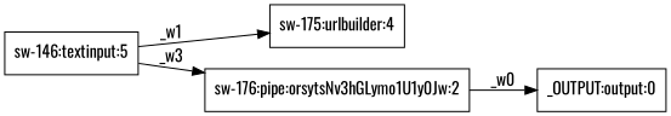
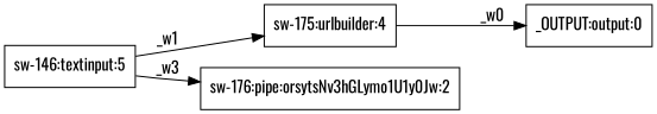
  digraph {
    fontname=Oswald
    rankdir=LR
    node [fontname=Oswald shape=box]
    edge [fontname=Oswald]
    n1 [label="_OUTPUT:output:0"]
    n2 [label="sw-175:urlbuilder:4"]
    n3 [label="sw-176:pipe:orsytsNv3hGLymo1U1y0Jw:2"]
    n4 [label="sw-146:textinput:5"]
-   n3 -> n1 [label=_w0]
+   n2 -> n1 [label=_w0]
    n4 -> n2 [label=_w1]
    n4 -> n3 [label=_w3]
  }
